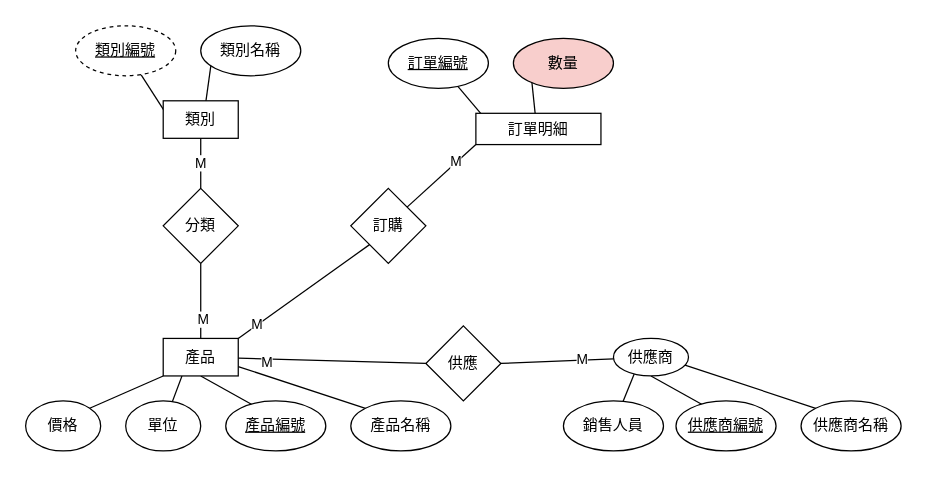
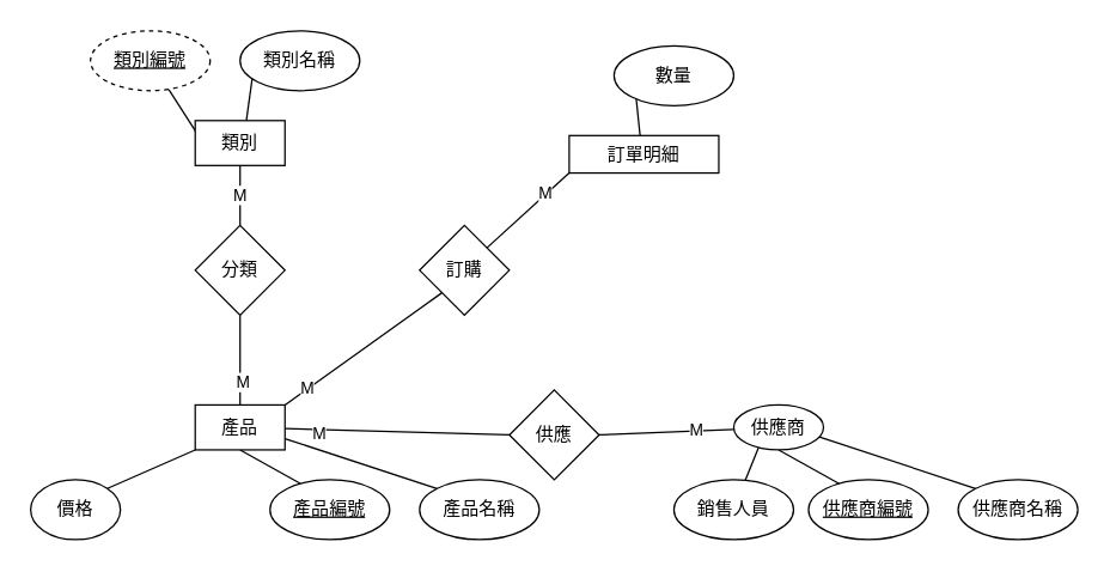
  <mxCell id="0" />
  <mxCell id="1" parent="0" />
  <mxCell id="2" style="edgeStyle=none;rounded=0;orthogonalLoop=1;jettySize=auto;html=1;exitX=0;exitY=1;exitDx=0;exitDy=0;entryX=1;entryY=0;entryDx=0;entryDy=0;endArrow=none;endFill=0;" edge="1" parent="1" source="6" target="7"><mxGeometry relative="1" as="geometry" /></mxCell>
- <mxCell id="3" style="edgeStyle=none;rounded=0;orthogonalLoop=1;jettySize=auto;html=1;exitX=0.25;exitY=1;exitDx=0;exitDy=0;endArrow=none;endFill=0;" edge="1" parent="1" source="6" target="10"><mxGeometry relative="1" as="geometry" /></mxCell>
  <mxCell id="4" style="edgeStyle=none;rounded=0;orthogonalLoop=1;jettySize=auto;html=1;exitX=0.5;exitY=1;exitDx=0;exitDy=0;entryX=0.288;entryY=0.1;entryDx=0;entryDy=0;entryPerimeter=0;endArrow=none;endFill=0;" edge="1" parent="1" source="6" target="9"><mxGeometry relative="1" as="geometry" /></mxCell>
  <mxCell id="5" style="edgeStyle=none;rounded=0;orthogonalLoop=1;jettySize=auto;html=1;exitX=1;exitY=0.75;exitDx=0;exitDy=0;entryX=0;entryY=0;entryDx=0;entryDy=0;endArrow=none;endFill=0;" edge="1" parent="1" source="6" target="8"><mxGeometry relative="1" as="geometry" /></mxCell>
  <mxCell id="6" value="產品" style="rounded=0;whiteSpace=wrap;html=1;" vertex="1" parent="1"><mxGeometry x="130" y="270" width="60" height="30" as="geometry" /></mxCell>
  <mxCell id="7" value="價格" style="ellipse;whiteSpace=wrap;html=1;" vertex="1" parent="1"><mxGeometry x="20" y="320" width="60" height="40" as="geometry" /></mxCell>
  <mxCell id="8" value="產品名稱" style="ellipse;whiteSpace=wrap;html=1;" vertex="1" parent="1"><mxGeometry x="280" y="320" width="80" height="40" as="geometry" /></mxCell>
  <mxCell id="9" value="產品編號" style="ellipse;whiteSpace=wrap;html=1;fontStyle=4" vertex="1" parent="1"><mxGeometry x="180" y="320" width="80" height="40" as="geometry" /></mxCell>
- <mxCell id="10" value="單位" style="ellipse;whiteSpace=wrap;html=1;" vertex="1" parent="1"><mxGeometry x="100" y="320" width="60" height="40" as="geometry" /></mxCell>
  <mxCell id="11" style="edgeStyle=none;rounded=0;orthogonalLoop=1;jettySize=auto;html=1;exitX=0.25;exitY=1;exitDx=0;exitDy=0;endArrow=none;endFill=0;" edge="1" parent="1" source="13" target="15"><mxGeometry relative="1" as="geometry" /></mxCell>
  <mxCell id="12" style="edgeStyle=none;rounded=0;orthogonalLoop=1;jettySize=auto;html=1;exitX=0.5;exitY=1;exitDx=0;exitDy=0;entryX=0;entryY=0;entryDx=0;entryDy=0;endArrow=none;endFill=0;" edge="1" parent="1" source="13" target="14"><mxGeometry relative="1" as="geometry" /></mxCell>
  <mxCell id="13" value="類別" style="rounded=0;whiteSpace=wrap;html=1;" vertex="1" parent="1"><mxGeometry x="130" y="80" width="60" height="30" as="geometry" /></mxCell>
  <mxCell id="14" value="類別名稱" style="ellipse;whiteSpace=wrap;html=1;" vertex="1" parent="1"><mxGeometry x="160" y="20" width="80" height="40" as="geometry" /></mxCell>
  <mxCell id="15" value="類別編號" style="ellipse;whiteSpace=wrap;html=1;fontStyle=4;dashed=1;" vertex="1" parent="1"><mxGeometry x="60" y="20" width="80" height="40" as="geometry" /></mxCell>
  <mxCell id="16" value="M" style="edgeStyle=none;rounded=0;orthogonalLoop=1;jettySize=auto;html=1;exitX=0.5;exitY=0;exitDx=0;exitDy=0;entryX=0.5;entryY=1;entryDx=0;entryDy=0;endArrow=none;endFill=0;" edge="1" parent="1" source="19" target="13"><mxGeometry relative="1" as="geometry" /></mxCell>
  <mxCell id="17" style="edgeStyle=none;rounded=0;orthogonalLoop=1;jettySize=auto;html=1;exitX=0.5;exitY=1;exitDx=0;exitDy=0;entryX=0.5;entryY=0;entryDx=0;entryDy=0;endArrow=none;endFill=0;" edge="1" parent="1" source="19" target="6"><mxGeometry relative="1" as="geometry" /></mxCell>
  <mxCell id="18" value="M" style="edgeLabel;html=1;align=center;verticalAlign=middle;resizable=0;points=[];" vertex="1" connectable="0" parent="17"><mxGeometry x="0.467" y="1" relative="1" as="geometry"><mxPoint as="offset" /></mxGeometry></mxCell>
  <mxCell id="19" value="分類" style="rhombus;whiteSpace=wrap;html=1;" vertex="1" parent="1"><mxGeometry x="130" y="150" width="60" height="60" as="geometry" /></mxCell>
  <mxCell id="20" style="edgeStyle=none;rounded=0;orthogonalLoop=1;jettySize=auto;html=1;exitX=0.25;exitY=1;exitDx=0;exitDy=0;endArrow=none;endFill=0;" edge="1" parent="1" source="23" target="26"><mxGeometry relative="1" as="geometry" /></mxCell>
  <mxCell id="21" style="edgeStyle=none;rounded=0;orthogonalLoop=1;jettySize=auto;html=1;exitX=0.5;exitY=1;exitDx=0;exitDy=0;entryX=0.288;entryY=0.1;entryDx=0;entryDy=0;entryPerimeter=0;endArrow=none;endFill=0;" edge="1" parent="1" source="23" target="25"><mxGeometry relative="1" as="geometry" /></mxCell>
  <mxCell id="22" style="edgeStyle=none;rounded=0;orthogonalLoop=1;jettySize=auto;html=1;exitX=1;exitY=0.75;exitDx=0;exitDy=0;entryX=0;entryY=0;entryDx=0;entryDy=0;endArrow=none;endFill=0;" edge="1" parent="1" source="23" target="24"><mxGeometry relative="1" as="geometry" /></mxCell>
  <mxCell id="23" value="供應商" style="ellipse;whiteSpace=wrap;html=1;" vertex="1" parent="1"><mxGeometry x="490" y="270" width="60" height="30" as="geometry" /></mxCell>
  <mxCell id="24" value="供應商名稱" style="ellipse;whiteSpace=wrap;html=1;" vertex="1" parent="1"><mxGeometry x="640" y="320" width="80" height="40" as="geometry" /></mxCell>
  <mxCell id="25" value="供應商編號" style="ellipse;whiteSpace=wrap;html=1;fontStyle=4" vertex="1" parent="1"><mxGeometry x="540" y="320" width="80" height="40" as="geometry" /></mxCell>
  <mxCell id="26" value="銷售人員" style="ellipse;whiteSpace=wrap;html=1;" vertex="1" parent="1"><mxGeometry x="450" y="320" width="80" height="40" as="geometry" /></mxCell>
  <mxCell id="27" style="edgeStyle=none;rounded=0;orthogonalLoop=1;jettySize=auto;html=1;exitX=0;exitY=0.5;exitDx=0;exitDy=0;endArrow=none;endFill=0;" edge="1" parent="1" source="31" target="6"><mxGeometry relative="1" as="geometry" /></mxCell>
  <mxCell id="28" value="M" style="edgeLabel;html=1;align=center;verticalAlign=middle;resizable=0;points=[];" vertex="1" connectable="0" parent="27"><mxGeometry x="0.693" y="2" relative="1" as="geometry"><mxPoint as="offset" /></mxGeometry></mxCell>
  <mxCell id="29" style="edgeStyle=none;rounded=0;orthogonalLoop=1;jettySize=auto;html=1;exitX=1;exitY=0.5;exitDx=0;exitDy=0;endArrow=none;endFill=0;" edge="1" parent="1" source="31" target="23"><mxGeometry relative="1" as="geometry" /></mxCell>
  <mxCell id="30" value="M" style="edgeLabel;html=1;align=center;verticalAlign=middle;resizable=0;points=[];" vertex="1" connectable="0" parent="29"><mxGeometry x="0.446" y="1" relative="1" as="geometry"><mxPoint as="offset" /></mxGeometry></mxCell>
  <mxCell id="31" value="供應" style="rhombus;whiteSpace=wrap;html=1;" vertex="1" parent="1"><mxGeometry x="340" y="260" width="60" height="60" as="geometry" /></mxCell>
  <mxCell id="32" style="edgeStyle=none;rounded=0;orthogonalLoop=1;jettySize=auto;html=1;exitX=0;exitY=1;exitDx=0;exitDy=0;entryX=1;entryY=0;entryDx=0;entryDy=0;endArrow=none;endFill=0;" edge="1" parent="1" source="36" target="6"><mxGeometry relative="1" as="geometry" /></mxCell>
  <mxCell id="33" value="M" style="edgeLabel;html=1;align=center;verticalAlign=middle;resizable=0;points=[];" vertex="1" connectable="0" parent="32"><mxGeometry x="0.703" y="-1" relative="1" as="geometry"><mxPoint as="offset" /></mxGeometry></mxCell>
  <mxCell id="34" style="edgeStyle=none;rounded=0;orthogonalLoop=1;jettySize=auto;html=1;exitX=1;exitY=0;exitDx=0;exitDy=0;entryX=0;entryY=1;entryDx=0;entryDy=0;endArrow=none;endFill=0;" edge="1" parent="1" source="36" target="39"><mxGeometry relative="1" as="geometry" /></mxCell>
  <mxCell id="35" value="M" style="edgeLabel;html=1;align=center;verticalAlign=middle;resizable=0;points=[];" vertex="1" connectable="0" parent="34"><mxGeometry x="0.438" y="1" relative="1" as="geometry"><mxPoint as="offset" /></mxGeometry></mxCell>
  <mxCell id="36" value="訂購" style="rhombus;whiteSpace=wrap;html=1;" vertex="1" parent="1"><mxGeometry x="280" y="150" width="60" height="60" as="geometry" /></mxCell>
- <mxCell id="37" style="edgeStyle=none;rounded=0;orthogonalLoop=1;jettySize=auto;html=1;exitX=0.25;exitY=1;exitDx=0;exitDy=0;endArrow=none;endFill=0;" edge="1" parent="1" source="39" target="41"><mxGeometry relative="1" as="geometry" /></mxCell>
  <mxCell id="38" style="edgeStyle=none;rounded=0;orthogonalLoop=1;jettySize=auto;html=1;exitX=0.5;exitY=1;exitDx=0;exitDy=0;entryX=0;entryY=0;entryDx=0;entryDy=0;endArrow=none;endFill=0;" edge="1" parent="1" source="39" target="40"><mxGeometry relative="1" as="geometry" /></mxCell>
  <mxCell id="39" value="訂單明細" style="rounded=0;whiteSpace=wrap;html=1;" vertex="1" parent="1"><mxGeometry x="380" y="90" width="100" height="25" as="geometry" /></mxCell>
- <mxCell id="40" value="數量" style="ellipse;whiteSpace=wrap;html=1;fillColor=#f8cecc;" vertex="1" parent="1"><mxGeometry x="410" y="30" width="80" height="40" as="geometry" /></mxCell>
- <mxCell id="41" value="訂單編號" style="ellipse;whiteSpace=wrap;html=1;fontStyle=4" vertex="1" parent="1"><mxGeometry x="310" y="30" width="80" height="40" as="geometry" /></mxCell>
+ <mxCell id="40" value="數量" style="ellipse;whiteSpace=wrap;html=1;" vertex="1" parent="1"><mxGeometry x="410" y="30" width="80" height="40" as="geometry" /></mxCell>
